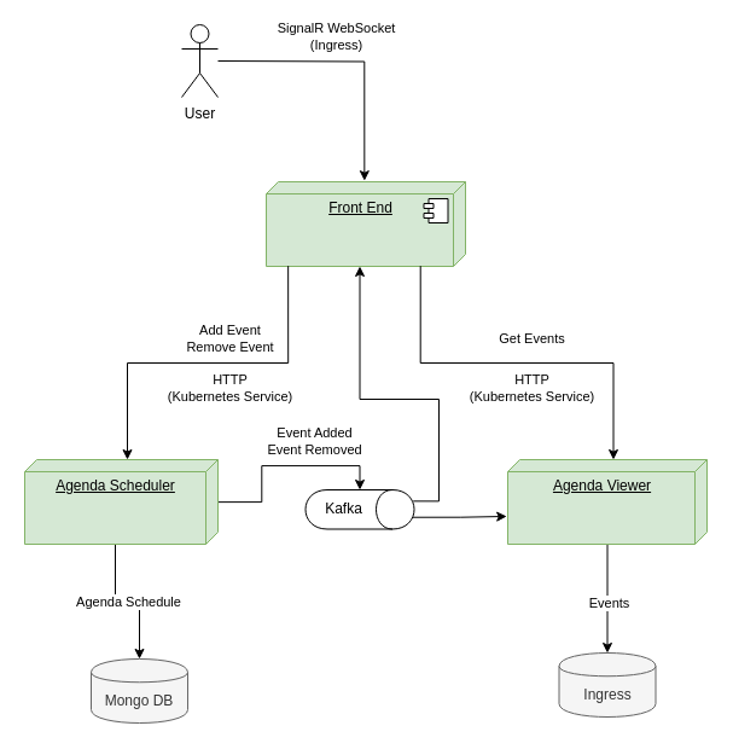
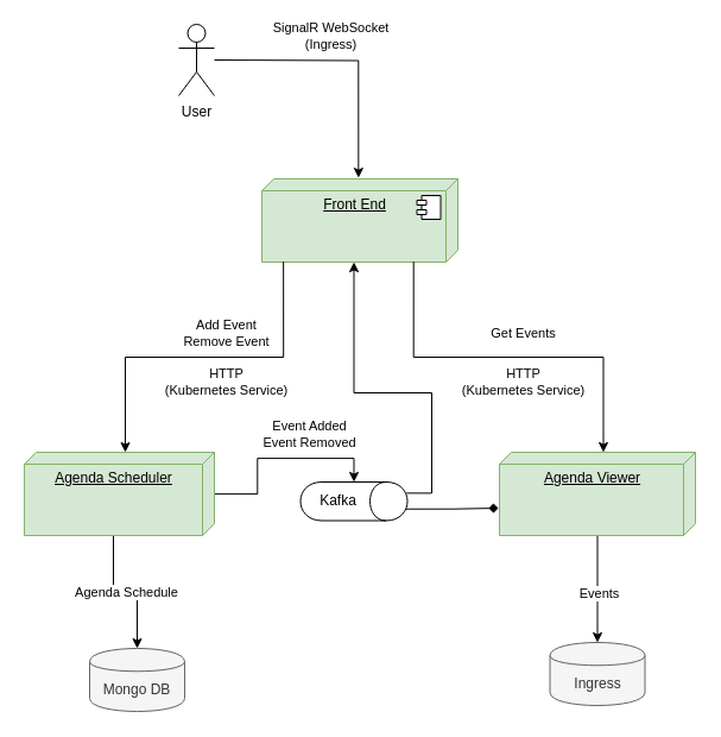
  <mxCell id="0" />
  <mxCell id="1" parent="0" />
  <mxCell id="2" value="" style="edgeStyle=orthogonalEdgeStyle;rounded=0;orthogonalLoop=1;jettySize=auto;html=1;" edge="1" parent="1" source="4" target="10"><mxGeometry relative="1" as="geometry" /></mxCell>
  <mxCell id="3" value="Events" style="edgeLabel;html=1;align=center;verticalAlign=middle;resizable=0;points=[];" vertex="1" connectable="0" parent="2"><mxGeometry x="0.065" y="1" relative="1" as="geometry"><mxPoint as="offset" /></mxGeometry></mxCell>
  <mxCell id="4" value="Agenda Viewer" style="verticalAlign=top;align=center;spacingTop=8;spacingLeft=2;spacingRight=12;shape=cube;size=10;direction=south;fontStyle=4;html=1;fillColor=#d5e8d4;strokeColor=#82b366;" vertex="1" parent="1"><mxGeometry x="420" y="380" width="165" height="70" as="geometry" /></mxCell>
  <mxCell id="5" style="edgeStyle=orthogonalEdgeStyle;rounded=0;orthogonalLoop=1;jettySize=auto;html=1;exitX=0.502;exitY=-0.001;exitDx=0;exitDy=0;exitPerimeter=0;entryX=0;entryY=0.5;entryDx=0;entryDy=0;" edge="1" parent="1" source="8" target="13"><mxGeometry relative="1" as="geometry" /></mxCell>
  <mxCell id="6" value="Event Added&lt;br&gt;Event Removed" style="edgeLabel;html=1;align=center;verticalAlign=middle;resizable=0;points=[];" vertex="1" connectable="0" parent="5"><mxGeometry x="0.247" y="2" relative="1" as="geometry"><mxPoint x="5" y="-19" as="offset" /></mxGeometry></mxCell>
  <mxCell id="7" value="&lt;meta charset=&quot;utf-8&quot;&gt;&lt;span style=&quot;color: rgb(0, 0, 0); font-family: helvetica; font-size: 11px; font-style: normal; font-weight: 400; letter-spacing: normal; text-align: center; text-indent: 0px; text-transform: none; word-spacing: 0px; background-color: rgb(255, 255, 255); display: inline; float: none;&quot;&gt;Agenda Schedule&lt;/span&gt;" style="edgeStyle=orthogonalEdgeStyle;rounded=0;orthogonalLoop=1;jettySize=auto;html=1;exitX=0;exitY=0;exitDx=70;exitDy=85;exitPerimeter=0;entryX=0.5;entryY=0;entryDx=0;entryDy=0;" edge="1" parent="1" source="8" target="9"><mxGeometry relative="1" as="geometry" /></mxCell>
  <mxCell id="8" value="Agenda Scheduler" style="verticalAlign=top;align=center;spacingTop=8;spacingLeft=2;spacingRight=12;shape=cube;size=10;direction=south;fontStyle=4;html=1;fillColor=#d5e8d4;strokeColor=#82b366;" vertex="1" parent="1"><mxGeometry x="20" y="380" width="160" height="70" as="geometry" /></mxCell>
  <mxCell id="9" value="Mongo DB" style="shape=cylinder;whiteSpace=wrap;html=1;boundedLbl=1;backgroundOutline=1;fillColor=#f5f5f5;strokeColor=#666666;fontColor=#333333;" vertex="1" parent="1"><mxGeometry x="75" y="545" width="80" height="53" as="geometry" /></mxCell>
  <mxCell id="10" value="Ingress" style="shape=cylinder;whiteSpace=wrap;html=1;boundedLbl=1;backgroundOutline=1;fillColor=#f5f5f5;strokeColor=#666666;fontColor=#333333;" vertex="1" parent="1"><mxGeometry x="462.5" y="540" width="80" height="53" as="geometry" /></mxCell>
- <mxCell id="11" style="edgeStyle=orthogonalEdgeStyle;rounded=0;orthogonalLoop=1;jettySize=auto;html=1;exitX=0.699;exitY=0.016;exitDx=0;exitDy=0;entryX=0.671;entryY=1.005;entryDx=0;entryDy=0;entryPerimeter=0;exitPerimeter=0;" edge="1" parent="1" source="13" target="4"><mxGeometry relative="1" as="geometry" /></mxCell>
+ <mxCell id="11" style="edgeStyle=orthogonalEdgeStyle;rounded=0;orthogonalLoop=1;jettySize=auto;html=1;exitX=0.699;exitY=0.016;exitDx=0;exitDy=0;entryX=0.671;entryY=1.005;entryDx=0;entryDy=0;entryPerimeter=0;exitPerimeter=0;endArrow=diamond;" edge="1" parent="1" source="13" target="4"><mxGeometry relative="1" as="geometry" /></mxCell>
  <mxCell id="12" style="edgeStyle=orthogonalEdgeStyle;rounded=0;orthogonalLoop=1;jettySize=auto;html=1;exitX=0.288;exitY=0.009;exitDx=0;exitDy=0;exitPerimeter=0;entryX=0;entryY=0;entryDx=70;entryDy=87.5;entryPerimeter=0;" edge="1" parent="1" source="13" target="17"><mxGeometry relative="1" as="geometry"><Array as="points"><mxPoint x="363" y="414" /><mxPoint x="363" y="330" /><mxPoint x="298" y="330" /></Array></mxGeometry></mxCell>
  <mxCell id="13" value="Kafka" style="shape=cylinder;whiteSpace=wrap;html=1;boundedLbl=1;backgroundOutline=1;rotation=90;verticalAlign=middle;textDirection=ltr;horizontal=0;" vertex="1" parent="1"><mxGeometry x="281.25" y="376.25" width="32.5" height="90" as="geometry" /></mxCell>
  <mxCell id="14" value="&lt;meta charset=&quot;utf-8&quot;&gt;&lt;span style=&quot;color: rgb(0, 0, 0); font-family: helvetica; font-size: 11px; font-style: normal; font-weight: 400; letter-spacing: normal; text-align: center; text-indent: 0px; text-transform: none; word-spacing: 0px; background-color: rgb(255, 255, 255); display: inline; float: none;&quot;&gt;SignalR WebSocket&lt;/span&gt;&lt;br style=&quot;color: rgb(0, 0, 0); font-family: helvetica; font-size: 11px; font-style: normal; font-weight: 400; letter-spacing: normal; text-align: center; text-indent: 0px; text-transform: none; word-spacing: 0px;&quot;&gt;&lt;span style=&quot;color: rgb(0, 0, 0); font-family: helvetica; font-size: 11px; font-style: normal; font-weight: 400; letter-spacing: normal; text-align: center; text-indent: 0px; text-transform: none; word-spacing: 0px; background-color: rgb(255, 255, 255); display: inline; float: none;&quot;&gt;(Ingress)&lt;/span&gt;" style="edgeStyle=orthogonalEdgeStyle;rounded=0;orthogonalLoop=1;jettySize=auto;html=1;entryX=-0.012;entryY=0.507;entryDx=0;entryDy=0;entryPerimeter=0;" edge="1" parent="1" target="17"><mxGeometry x="-0.108" y="20" relative="1" as="geometry"><mxPoint x="180" y="50" as="sourcePoint" /><mxPoint as="offset" /></mxGeometry></mxCell>
  <mxCell id="15" value="User" style="shape=umlActor;verticalLabelPosition=bottom;verticalAlign=top;html=1;outlineConnect=0;fillColor=default;" vertex="1" parent="1"><mxGeometry x="150" y="20" width="30" height="60" as="geometry" /></mxCell>
  <mxCell id="16" value="" style="group" vertex="1" connectable="0" parent="1"><mxGeometry x="220" y="150" width="165" height="70" as="geometry" /></mxCell>
  <mxCell id="17" value="Front End" style="verticalAlign=top;align=center;spacingTop=8;spacingLeft=2;spacingRight=12;shape=cube;size=10;direction=south;fontStyle=4;html=1;fillColor=#d5e8d4;strokeColor=#82b366;" vertex="1" parent="16"><mxGeometry width="165" height="70" as="geometry" /></mxCell>
  <mxCell id="18" value="" style="shape=component;jettyWidth=8;jettyHeight=4;" vertex="1" parent="16"><mxGeometry x="130.5" y="14" width="20" height="20" as="geometry" /></mxCell>
  <mxCell id="19" value="&lt;span style=&quot;color: rgb(0 , 0 , 0) ; font-family: &amp;#34;helvetica&amp;#34; ; font-size: 11px ; font-style: normal ; font-weight: 400 ; letter-spacing: normal ; text-align: center ; text-indent: 0px ; text-transform: none ; word-spacing: 0px ; background-color: rgb(255 , 255 , 255) ; display: inline ; float: none&quot;&gt;Add Event&lt;/span&gt;&lt;br style=&quot;color: rgb(0 , 0 , 0) ; font-family: &amp;#34;helvetica&amp;#34; ; font-size: 11px ; font-style: normal ; font-weight: 400 ; letter-spacing: normal ; text-align: center ; text-indent: 0px ; text-transform: none ; word-spacing: 0px&quot;&gt;&lt;span style=&quot;color: rgb(0 , 0 , 0) ; font-family: &amp;#34;helvetica&amp;#34; ; font-size: 11px ; font-style: normal ; font-weight: 400 ; letter-spacing: normal ; text-align: center ; text-indent: 0px ; text-transform: none ; word-spacing: 0px ; background-color: rgb(255 , 255 , 255) ; display: inline ; float: none&quot;&gt;Remove Event&lt;/span&gt;" style="edgeStyle=orthogonalEdgeStyle;rounded=0;orthogonalLoop=1;jettySize=auto;html=1;exitX=0.995;exitY=0.89;exitDx=0;exitDy=0;exitPerimeter=0;entryX=0;entryY=0;entryDx=0;entryDy=75;entryPerimeter=0;" edge="1" parent="1" source="17" target="8"><mxGeometry x="-0.124" y="-20" relative="1" as="geometry"><mxPoint as="offset" /></mxGeometry></mxCell>
  <mxCell id="20" value="HTTP&lt;br&gt;&lt;span style=&quot;font-family: &amp;#34;helvetica&amp;#34;&quot;&gt;(Kubernetes Service)&lt;/span&gt;" style="edgeLabel;html=1;align=center;verticalAlign=middle;resizable=0;points=[];" vertex="1" connectable="0" parent="19"><mxGeometry x="-0.353" y="-2" relative="1" as="geometry"><mxPoint x="-34" y="22" as="offset" /></mxGeometry></mxCell>
  <mxCell id="21" value="&lt;span style=&quot;color: rgb(0 , 0 , 0) ; font-family: &amp;#34;helvetica&amp;#34; ; font-size: 11px ; font-style: normal ; font-weight: 400 ; letter-spacing: normal ; text-align: center ; text-indent: 0px ; text-transform: none ; word-spacing: 0px ; background-color: rgb(255 , 255 , 255) ; display: inline ; float: none&quot;&gt;Get Events&lt;/span&gt;" style="edgeStyle=orthogonalEdgeStyle;rounded=0;orthogonalLoop=1;jettySize=auto;html=1;exitX=0.995;exitY=0.226;exitDx=0;exitDy=0;exitPerimeter=0;entryX=0;entryY=0;entryDx=0;entryDy=77.5;entryPerimeter=0;" edge="1" parent="1" source="17" target="4"><mxGeometry x="0.079" y="20" relative="1" as="geometry"><mxPoint as="offset" /></mxGeometry></mxCell>
  <mxCell id="22" value="&lt;span style=&quot;font-family: &amp;#34;helvetica&amp;#34;&quot;&gt;HTTP&lt;/span&gt;&lt;br style=&quot;font-family: &amp;#34;helvetica&amp;#34;&quot;&gt;&lt;span style=&quot;font-family: &amp;#34;helvetica&amp;#34;&quot;&gt;(Kubernetes Service)&lt;/span&gt;" style="edgeLabel;html=1;align=center;verticalAlign=middle;resizable=0;points=[];" vertex="1" connectable="0" parent="21"><mxGeometry x="-0.123" relative="1" as="geometry"><mxPoint x="32" y="20" as="offset" /></mxGeometry></mxCell>
